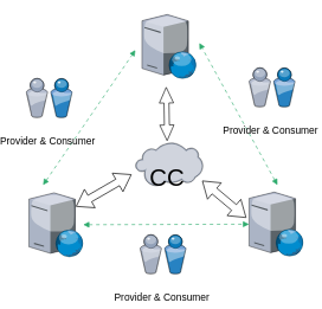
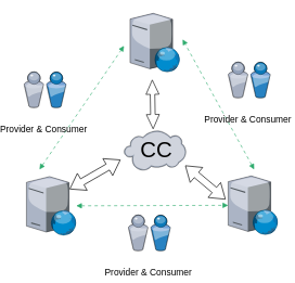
  <mxCell id="0" />
  <mxCell id="1" parent="0" />
  <mxCell id="2" value="" style="verticalLabelPosition=bottom;aspect=fixed;html=1;verticalAlign=top;strokeColor=none;align=center;outlineConnect=0;shape=mxgraph.citrix.cloud;" vertex="1" parent="1"><mxGeometry x="174" y="200" width="95" height="62" as="geometry" /></mxCell>
- <mxCell id="3" value="CC" style="text;html=1;strokeColor=none;fillColor=none;align=center;verticalAlign=middle;whiteSpace=wrap;rounded=0;fontSize=34;" vertex="1" parent="1"><mxGeometry x="199" y="240" width="40" height="20" as="geometry" /></mxCell>
+ <mxCell id="3" value="CC" style="text;html=1;strokeColor=none;fillColor=none;align=center;verticalAlign=middle;whiteSpace=wrap;rounded=0;fontSize=34;" vertex="1" parent="1"><mxGeometry x="204" y="220" width="40" height="20" as="geometry" /></mxCell>
  <mxCell id="4" value="" style="verticalLabelPosition=bottom;aspect=fixed;html=1;verticalAlign=top;strokeColor=none;align=center;outlineConnect=0;shape=mxgraph.citrix.web_server;fontSize=34;" vertex="1" parent="1"><mxGeometry x="183.25" y="20" width="76.5" height="90" as="geometry" /></mxCell>
  <mxCell id="5" value="" style="verticalLabelPosition=bottom;aspect=fixed;html=1;verticalAlign=top;strokeColor=none;align=center;outlineConnect=0;shape=mxgraph.citrix.web_server;fontSize=34;" vertex="1" parent="1"><mxGeometry x="24" y="271" width="76.5" height="90" as="geometry" /></mxCell>
  <mxCell id="6" value="" style="verticalLabelPosition=bottom;aspect=fixed;html=1;verticalAlign=top;strokeColor=none;align=center;outlineConnect=0;shape=mxgraph.citrix.web_server;fontSize=34;" vertex="1" parent="1"><mxGeometry x="334" y="270" width="76.5" height="90" as="geometry" /></mxCell>
  <mxCell id="7" value="" style="html=1;shadow=0;dashed=0;align=center;verticalAlign=middle;shape=mxgraph.arrows2.twoWayArrow;dy=0.65;dx=22;fontSize=34;rotation=-30;" vertex="1" parent="1"><mxGeometry x="84.71" y="252.67" width="89.33" height="30" as="geometry" /></mxCell>
  <mxCell id="8" value="" style="html=1;shadow=0;dashed=0;align=center;verticalAlign=middle;shape=mxgraph.arrows2.twoWayArrow;dy=0.65;dx=22;fontSize=34;rotation=-50;direction=south;" vertex="1" parent="1"><mxGeometry x="284" y="240" width="30" height="80" as="geometry" /></mxCell>
  <mxCell id="9" value="" style="html=1;shadow=0;dashed=0;align=center;verticalAlign=middle;shape=mxgraph.arrows2.twoWayArrow;dy=0.65;dx=22;fontSize=34;rotation=-91;" vertex="1" parent="1"><mxGeometry x="180.5" y="150" width="75" height="20" as="geometry" /></mxCell>
  <mxCell id="10" value="" style="endArrow=block;html=1;startArrow=block;startFill=1;endFill=1;strokeColor=#2EAB6D;dashed=1;dashPattern=5 5;fontSize=34;" edge="1" parent="1"><mxGeometry width="100" height="100" relative="1" as="geometry"><mxPoint x="44" y="260" as="sourcePoint" /><mxPoint x="174" y="70" as="targetPoint" /></mxGeometry></mxCell>
  <mxCell id="11" value="" style="endArrow=block;html=1;startArrow=block;startFill=1;endFill=1;strokeColor=#2EAB6D;dashed=1;dashPattern=5 5;fontSize=34;" edge="1" parent="1"><mxGeometry width="100" height="100" relative="1" as="geometry"><mxPoint x="374" y="260" as="sourcePoint" /><mxPoint x="264" y="60" as="targetPoint" /></mxGeometry></mxCell>
  <mxCell id="12" value="" style="endArrow=block;html=1;startArrow=block;startFill=1;endFill=1;strokeColor=#2EAB6D;dashed=1;dashPattern=5 5;fontSize=34;" edge="1" parent="1" source="5" target="6"><mxGeometry width="100" height="100" relative="1" as="geometry"><mxPoint x="134" y="450" as="sourcePoint" /><mxPoint x="234" y="350" as="targetPoint" /></mxGeometry></mxCell>
  <mxCell id="13" value="&lt;font style=&quot;font-size: 14px&quot;&gt;Provider &amp;amp; Consumer&amp;nbsp;&lt;/font&gt;" style="verticalLabelPosition=bottom;aspect=fixed;html=1;verticalAlign=top;strokeColor=none;align=center;outlineConnect=0;shape=mxgraph.citrix.users;fontSize=34;" vertex="1" parent="1"><mxGeometry x="334" y="95" width="64.5" height="55" as="geometry" /></mxCell>
  <mxCell id="14" value="&lt;font style=&quot;font-size: 14px&quot;&gt;Provider &amp;amp; Consumer&amp;nbsp;&lt;/font&gt;" style="verticalLabelPosition=bottom;aspect=fixed;html=1;verticalAlign=top;strokeColor=none;align=center;outlineConnect=0;shape=mxgraph.citrix.users;fontSize=34;" vertex="1" parent="1"><mxGeometry x="180.5" y="330" width="64.5" height="55" as="geometry" /></mxCell>
  <mxCell id="15" value="&lt;font style=&quot;font-size: 14px&quot;&gt;Provider &amp;amp; Consumer&amp;nbsp;&lt;/font&gt;" style="verticalLabelPosition=bottom;aspect=fixed;html=1;verticalAlign=top;strokeColor=none;align=center;outlineConnect=0;shape=mxgraph.citrix.users;fontSize=34;" vertex="1" parent="1"><mxGeometry x="20.21" y="110" width="64.5" height="55" as="geometry" /></mxCell>
